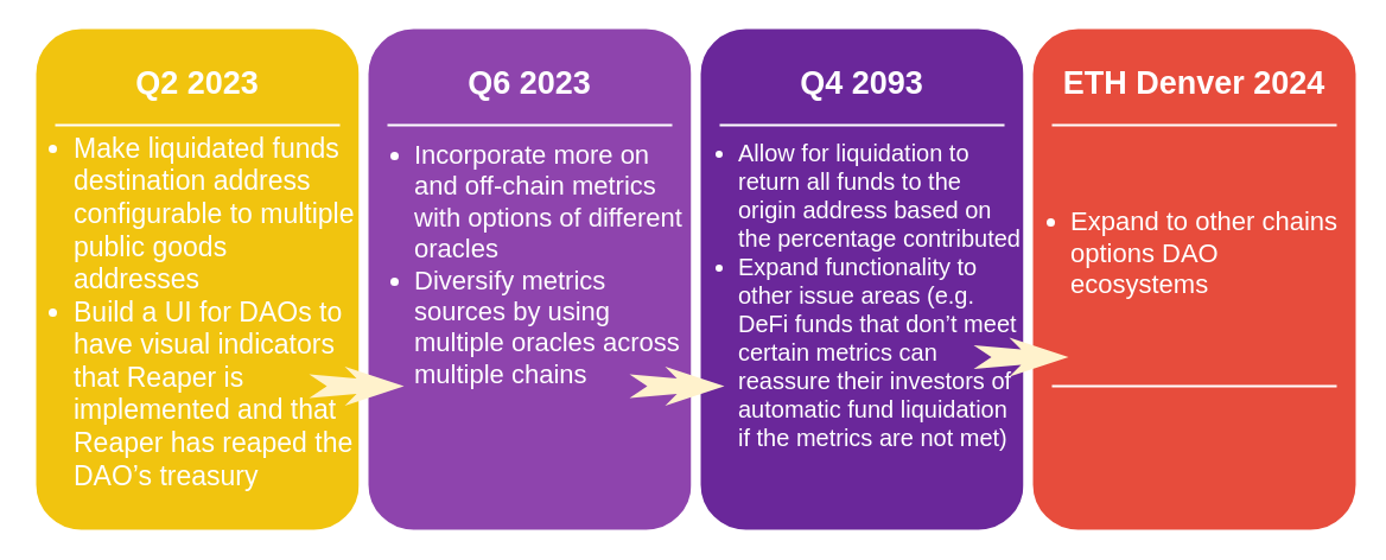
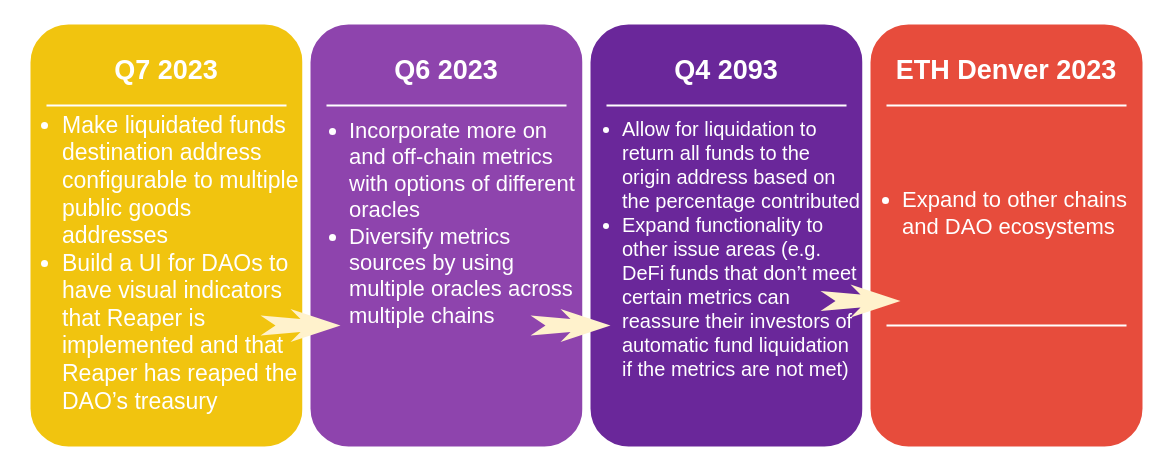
  <mxCell id="0" />
  <mxCell id="1" parent="0" />
  <mxCell id="2" value="" style="whiteSpace=wrap;html=1;rounded=1;shadow=0;strokeWidth=8;fontSize=20;align=center;fillColor=#F1C40F;strokeColor=#FFFFFF;fontColor=#ffffff;" parent="1" vertex="1"><mxGeometry x="26" y="20" width="280" height="430" as="geometry" /></mxCell>
- <mxCell id="3" value="Q2 2023" style="text;html=1;strokeColor=none;fillColor=none;align=center;verticalAlign=middle;whiteSpace=wrap;rounded=0;shadow=0;fontSize=27;fontColor=#FFFFFF;fontStyle=1" parent="1" vertex="1"><mxGeometry x="26" y="40" width="280" height="60" as="geometry" /></mxCell>
+ <mxCell id="3" value="Q7 2023" style="text;html=1;strokeColor=none;fillColor=none;align=center;verticalAlign=middle;whiteSpace=wrap;rounded=0;shadow=0;fontSize=27;fontColor=#FFFFFF;fontStyle=1" parent="1" vertex="1"><mxGeometry x="26" y="40" width="280" height="60" as="geometry" /></mxCell>
  <mxCell id="4" value="" style="line;strokeWidth=2;html=1;rounded=0;shadow=0;fontSize=27;align=center;fillColor=none;strokeColor=#FFFFFF;" parent="1" vertex="1"><mxGeometry x="46" y="100" width="240" height="10" as="geometry" /></mxCell>
  <mxCell id="5" value="" style="whiteSpace=wrap;html=1;rounded=1;shadow=0;strokeWidth=8;fontSize=20;align=center;fillColor=#8E44AD;strokeColor=#FFFFFF;fontColor=#ffffff;" parent="1" vertex="1"><mxGeometry x="306" y="20" width="280" height="430" as="geometry" /></mxCell>
  <mxCell id="6" value="Q6 2023" style="text;html=1;strokeColor=none;fillColor=none;align=center;verticalAlign=middle;whiteSpace=wrap;rounded=0;shadow=0;fontSize=27;fontColor=#FFFFFF;fontStyle=1" parent="1" vertex="1"><mxGeometry x="306" y="40" width="280" height="60" as="geometry" /></mxCell>
  <mxCell id="7" value="" style="line;strokeWidth=2;html=1;rounded=0;shadow=0;fontSize=27;align=center;fillColor=none;strokeColor=#FFFFFF;" parent="1" vertex="1"><mxGeometry x="326" y="100" width="240" height="10" as="geometry" /></mxCell>
  <mxCell id="8" value="" style="whiteSpace=wrap;html=1;rounded=1;shadow=0;strokeWidth=8;fontSize=20;align=center;fillColor=#6A279A;strokeColor=#FFFFFF;fontColor=#ffffff;" parent="1" vertex="1"><mxGeometry x="586" y="20" width="280" height="430" as="geometry" /></mxCell>
  <mxCell id="9" value="Q4 2093" style="text;html=1;strokeColor=none;fillColor=none;align=center;verticalAlign=middle;whiteSpace=wrap;rounded=0;shadow=0;fontSize=27;fontColor=#FFFFFF;fontStyle=1" parent="1" vertex="1"><mxGeometry x="586" y="40" width="280" height="60" as="geometry" /></mxCell>
  <mxCell id="10" value="" style="line;strokeWidth=2;html=1;rounded=0;shadow=0;fontSize=27;align=center;fillColor=none;strokeColor=#FFFFFF;" parent="1" vertex="1"><mxGeometry x="606" y="100" width="240" height="10" as="geometry" /></mxCell>
  <mxCell id="11" value="" style="whiteSpace=wrap;html=1;rounded=1;shadow=0;strokeWidth=8;fontSize=20;align=center;fillColor=#E74C3C;strokeColor=#FFFFFF;fontColor=#ffffff;" parent="1" vertex="1"><mxGeometry x="866" y="20" width="280" height="430" as="geometry" /></mxCell>
- <mxCell id="12" value="ETH Denver 2024" style="text;html=1;strokeColor=none;fillColor=none;align=center;verticalAlign=middle;whiteSpace=wrap;rounded=0;shadow=0;fontSize=27;fontColor=#FFFFFF;fontStyle=1" parent="1" vertex="1"><mxGeometry x="866" y="40" width="280" height="60" as="geometry" /></mxCell>
+ <mxCell id="12" value="ETH Denver 2023" style="text;html=1;strokeColor=none;fillColor=none;align=center;verticalAlign=middle;whiteSpace=wrap;rounded=0;shadow=0;fontSize=27;fontColor=#FFFFFF;fontStyle=1" parent="1" vertex="1"><mxGeometry x="866" y="40" width="280" height="60" as="geometry" /></mxCell>
  <mxCell id="13" value="" style="line;strokeWidth=2;html=1;rounded=0;shadow=0;fontSize=27;align=center;fillColor=none;strokeColor=#FFFFFF;" parent="1" vertex="1"><mxGeometry x="886" y="100" width="240" height="10" as="geometry" /></mxCell>
  <mxCell id="14" value="" style="line;strokeWidth=2;html=1;rounded=0;shadow=0;fontSize=27;align=center;fillColor=none;strokeColor=#FFFFFF;" parent="1" vertex="1"><mxGeometry x="886" y="320" width="240" height="10" as="geometry" /></mxCell>
  <mxCell id="15" value="" style="html=1;shadow=0;dashed=0;align=center;verticalAlign=middle;shape=mxgraph.arrows2.stylisedArrow;dy=0.6;dx=40;notch=15;feather=0.4;rounded=0;strokeWidth=1;fontSize=27;strokeColor=none;fillColor=#fff2cc;" parent="1" vertex="1"><mxGeometry x="260" y="308.5" width="80" height="33" as="geometry" /></mxCell>
  <mxCell id="16" value="&lt;ul style=&quot;font-size: 23px;&quot;&gt;&lt;li&gt;&lt;font style=&quot;font-size: 23px;&quot;&gt;Make liquidated funds destination address configurable to multiple public goods addresses&lt;/font&gt;&lt;/li&gt;&lt;li&gt;Build a UI for DAOs to have visual indicators that Reaper is implemented and that Reaper has reaped the DAO’s treasury&lt;br&gt;&lt;/li&gt;&lt;/ul&gt;" style="text;html=1;strokeColor=none;fillColor=none;align=left;verticalAlign=middle;whiteSpace=wrap;rounded=0;shadow=0;fontSize=14;fontColor=#FFFFFF;" parent="1" vertex="1"><mxGeometry x="20" y="87.5" width="280" height="350" as="geometry" /></mxCell>
  <mxCell id="17" value="&lt;ul style=&quot;font-size: 22px;&quot;&gt;&lt;li style=&quot;&quot;&gt;&lt;span style=&quot;background-color: initial;&quot;&gt;Incorporate more on and off-chain metrics with options of different oracles&lt;/span&gt;&lt;br&gt;&lt;/li&gt;&lt;li style=&quot;&quot;&gt;&lt;span style=&quot;&quot;&gt;Diversify metrics sources by using multiple oracles across multiple chains&lt;/span&gt;&lt;/li&gt;&lt;/ul&gt;" style="text;html=1;strokeColor=none;fillColor=none;align=left;verticalAlign=middle;whiteSpace=wrap;rounded=0;shadow=0;fontSize=14;fontColor=#FFFFFF;" parent="1" vertex="1"><mxGeometry x="307" y="145" width="280" height="155" as="geometry" /></mxCell>
  <mxCell id="18" value="&lt;ul style=&quot;font-size: 20px;&quot;&gt;&lt;li style=&quot;&quot;&gt;&lt;span style=&quot;background-color: initial;&quot;&gt;Allow for liquidation to return all funds to the origin address based on the percentage contributed&lt;/span&gt;&lt;br&gt;&lt;/li&gt;&lt;li style=&quot;&quot;&gt;&lt;span style=&quot;&quot;&gt;Expand functionality to other issue areas (e.g. DeFi funds that don’t meet certain metrics can reassure their investors of automatic fund liquidation if the metrics are not met)&amp;nbsp;&lt;/span&gt;&lt;/li&gt;&lt;/ul&gt;" style="text;html=1;strokeColor=none;fillColor=none;align=left;verticalAlign=middle;whiteSpace=wrap;rounded=0;shadow=0;fontSize=14;fontColor=#FFFFFF;" parent="1" vertex="1"><mxGeometry x="580" y="87.5" width="280" height="320" as="geometry" /></mxCell>
  <mxCell id="19" value="" style="html=1;shadow=0;dashed=0;align=center;verticalAlign=middle;shape=mxgraph.arrows2.stylisedArrow;dy=0.6;dx=40;notch=15;feather=0.4;rounded=0;strokeWidth=1;fontSize=27;strokeColor=none;fillColor=#fff2cc;" parent="1" vertex="1"><mxGeometry x="530" y="308.5" width="80" height="33" as="geometry" /></mxCell>
  <mxCell id="20" value="" style="html=1;shadow=0;dashed=0;align=center;verticalAlign=middle;shape=mxgraph.arrows2.stylisedArrow;dy=0.6;dx=40;notch=15;feather=0.4;rounded=0;strokeWidth=1;fontSize=27;strokeColor=none;fillColor=#fff2cc;" parent="1" vertex="1"><mxGeometry x="820" y="284" width="80" height="33" as="geometry" /></mxCell>
- <mxCell id="21" value="&lt;div&gt;&lt;span style=&quot;font-size: 22px;&quot;&gt;&lt;br&gt;&lt;/span&gt;&lt;/div&gt;&lt;ul style=&quot;&quot;&gt;&lt;li style=&quot;font-size: 22px;&quot;&gt;Expand to other chains options DAO ecosystems&lt;/li&gt;&lt;/ul&gt;" style="text;html=1;strokeColor=none;fillColor=none;align=left;verticalAlign=middle;whiteSpace=wrap;rounded=0;shadow=0;fontSize=14;fontColor=#FFFFFF;" parent="1" vertex="1"><mxGeometry x="860" y="65" width="280" height="270" as="geometry" /></mxCell>
+ <mxCell id="21" value="&lt;div&gt;&lt;span style=&quot;font-size: 22px;&quot;&gt;&lt;br&gt;&lt;/span&gt;&lt;/div&gt;&lt;ul style=&quot;&quot;&gt;&lt;li style=&quot;font-size: 22px;&quot;&gt;Expand to other chains and DAO ecosystems&lt;/li&gt;&lt;/ul&gt;" style="text;html=1;strokeColor=none;fillColor=none;align=left;verticalAlign=middle;whiteSpace=wrap;rounded=0;shadow=0;fontSize=14;fontColor=#FFFFFF;" parent="1" vertex="1"><mxGeometry x="860" y="65" width="280" height="270" as="geometry" /></mxCell>
